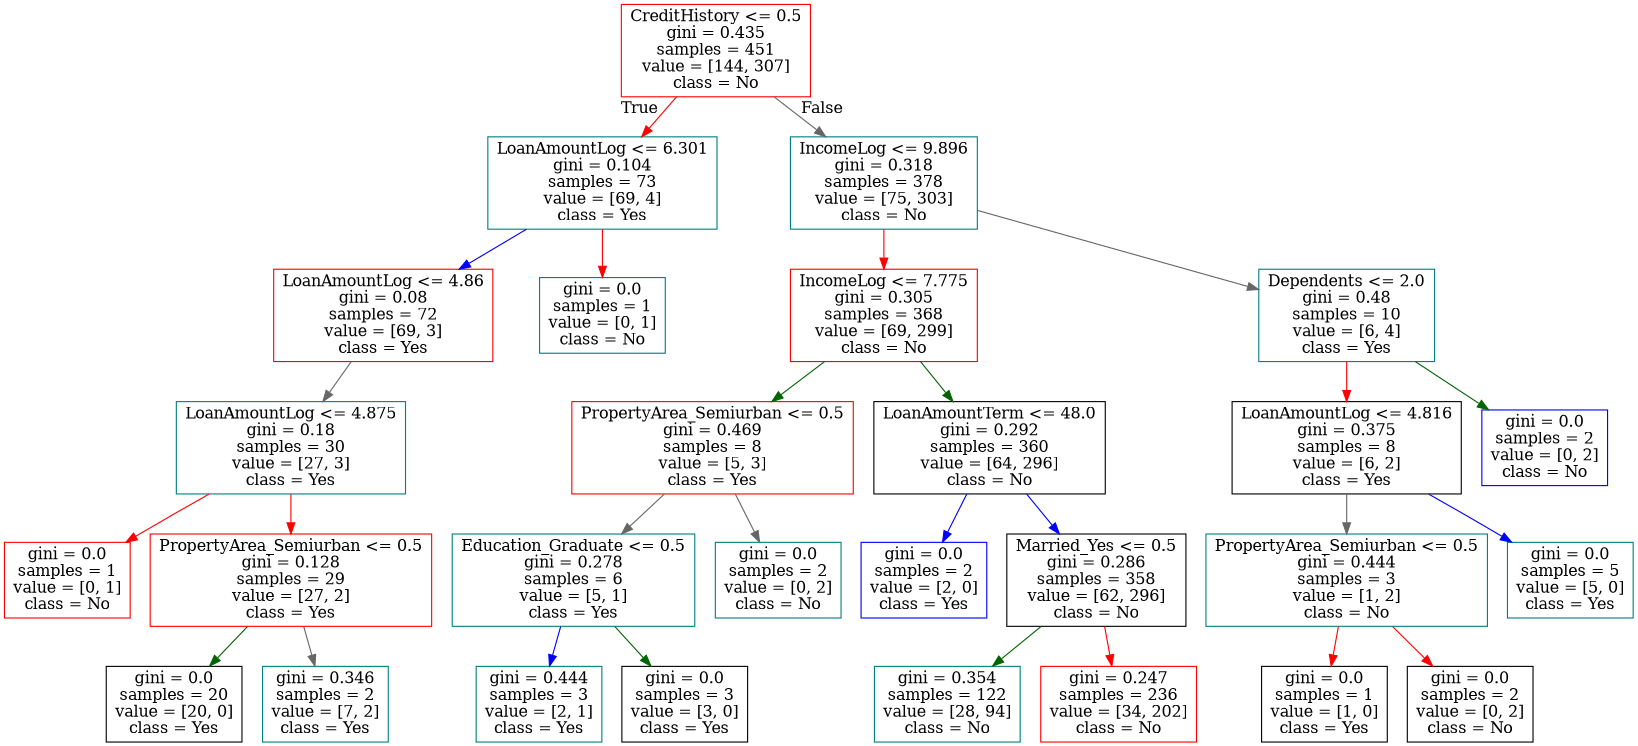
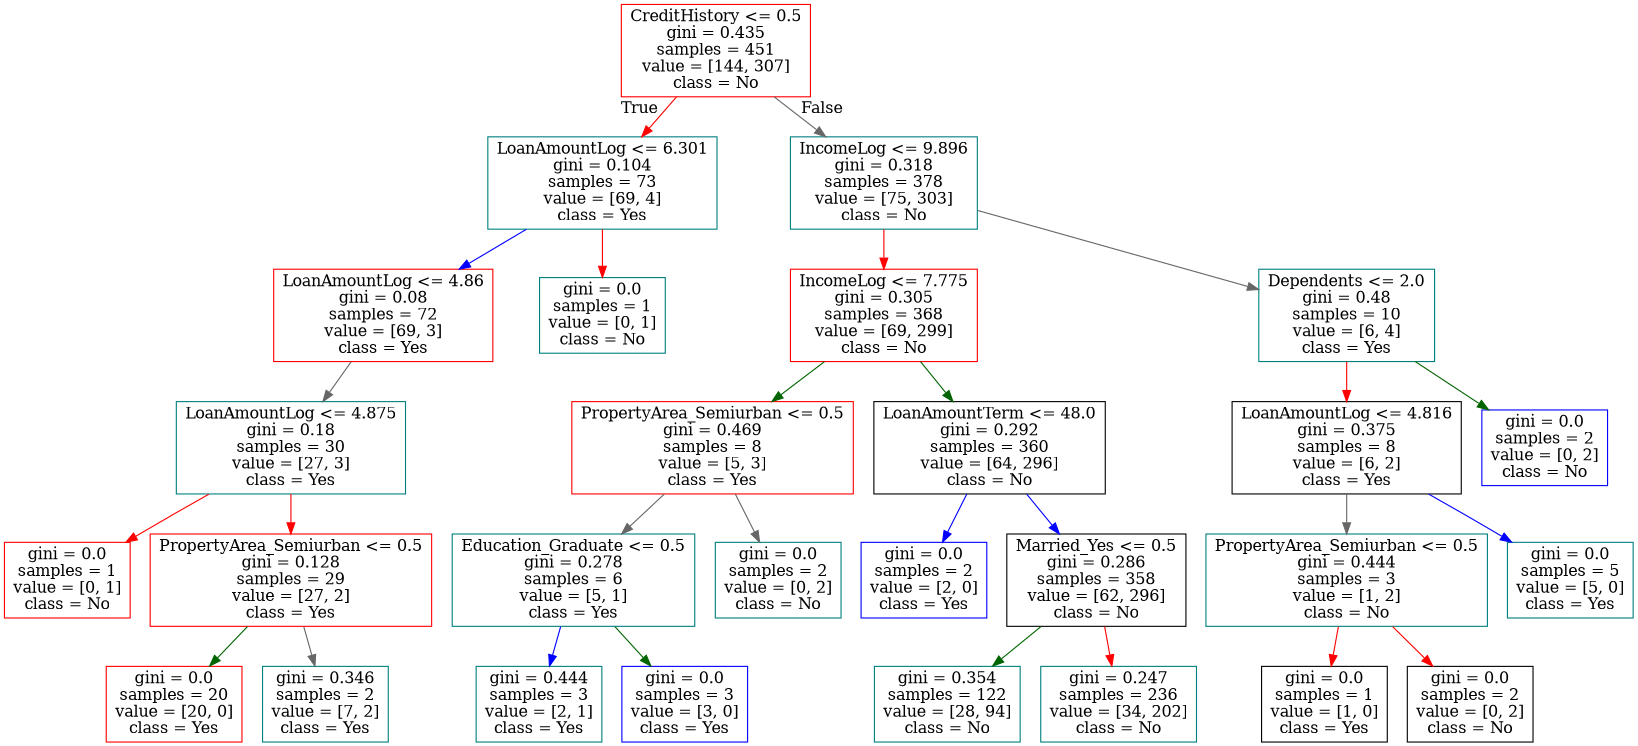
  digraph {
    node [color=teal shape=box]
    edge [color=red]
    n1 [color=red label="CreditHistory <= 0.5\ngini = 0.435\nsamples = 451\nvalue = [144, 307]\nclass = No"]
    n2 [label="LoanAmountLog <= 6.301\ngini = 0.104\nsamples = 73\nvalue = [69, 4]\nclass = Yes"]
    n3 [label="IncomeLog <= 9.896\ngini = 0.318\nsamples = 378\nvalue = [75, 303]\nclass = No"]
    n4 [color=red label="LoanAmountLog <= 4.86\ngini = 0.08\nsamples = 72\nvalue = [69, 3]\nclass = Yes"]
    n5 [label="gini = 0.0\nsamples = 1\nvalue = [0, 1]\nclass = No"]
    n6 [color=red label="IncomeLog <= 7.775\ngini = 0.305\nsamples = 368\nvalue = [69, 299]\nclass = No"]
    n7 [label="Dependents <= 2.0\ngini = 0.48\nsamples = 10\nvalue = [6, 4]\nclass = Yes"]
    n8 [label="LoanAmountLog <= 4.875\ngini = 0.18\nsamples = 30\nvalue = [27, 3]\nclass = Yes"]
    n9 [color=red label="gini = 0.0\nsamples = 1\nvalue = [0, 1]\nclass = No"]
    n10 [color=red label="PropertyArea_Semiurban <= 0.5\ngini = 0.128\nsamples = 29\nvalue = [27, 2]\nclass = Yes"]
-   n11 [color=black label="gini = 0.0\nsamples = 20\nvalue = [20, 0]\nclass = Yes"]
+   n11 [color=red label="gini = 0.0\nsamples = 20\nvalue = [20, 0]\nclass = Yes"]
    n12 [label="gini = 0.346\nsamples = 2\nvalue = [7, 2]\nclass = Yes"]
    n13 [color=red label="PropertyArea_Semiurban <= 0.5\ngini = 0.469\nsamples = 8\nvalue = [5, 3]\nclass = Yes"]
    n14 [color=black label="LoanAmountTerm <= 48.0\ngini = 0.292\nsamples = 360\nvalue = [64, 296]\nclass = No"]
    n15 [color=black label="LoanAmountLog <= 4.816\ngini = 0.375\nsamples = 8\nvalue = [6, 2]\nclass = Yes"]
    n16 [color=blue label="gini = 0.0\nsamples = 2\nvalue = [0, 2]\nclass = No"]
    n17 [label="Education_Graduate <= 0.5\ngini = 0.278\nsamples = 6\nvalue = [5, 1]\nclass = Yes"]
    n18 [label="gini = 0.0\nsamples = 2\nvalue = [0, 2]\nclass = No"]
    n19 [color=blue label="gini = 0.0\nsamples = 2\nvalue = [2, 0]\nclass = Yes"]
    n20 [color=black label="Married_Yes <= 0.5\ngini = 0.286\nsamples = 358\nvalue = [62, 296]\nclass = No"]
    n21 [label="gini = 0.444\nsamples = 3\nvalue = [2, 1]\nclass = Yes"]
-   n22 [color=black label="gini = 0.0\nsamples = 3\nvalue = [3, 0]\nclass = Yes"]
+   n22 [color=blue label="gini = 0.0\nsamples = 3\nvalue = [3, 0]\nclass = Yes"]
    n23 [label="gini = 0.354\nsamples = 122\nvalue = [28, 94]\nclass = No"]
-   n24 [color=red label="gini = 0.247\nsamples = 236\nvalue = [34, 202]\nclass = No"]
+   n24 [label="gini = 0.247\nsamples = 236\nvalue = [34, 202]\nclass = No"]
    n25 [label="PropertyArea_Semiurban <= 0.5\ngini = 0.444\nsamples = 3\nvalue = [1, 2]\nclass = No"]
    n26 [label="gini = 0.0\nsamples = 5\nvalue = [5, 0]\nclass = Yes"]
    n27 [color=black label="gini = 0.0\nsamples = 1\nvalue = [1, 0]\nclass = Yes"]
    n28 [color=black label="gini = 0.0\nsamples = 2\nvalue = [0, 2]\nclass = No"]
    n1 -> n2 [headlabel=True labelangle=45 labeldistance=2.5]
    n1 -> n3 [color=gray40 headlabel=False labelangle=-45 labeldistance=2.5]
    n2 -> n4 [color=blue]
    n2 -> n5
    n3 -> n6
    n3 -> n7 [color=gray40]
    n4 -> n8 [color=gray40]
    n6 -> n13 [color=darkgreen]
    n6 -> n14 [color=darkgreen]
    n7 -> n15
    n7 -> n16 [color=darkgreen]
    n8 -> n9
    n8 -> n10
    n10 -> n11 [color=darkgreen]
    n10 -> n12 [color=gray40]
    n13 -> n17 [color=gray40]
    n13 -> n18 [color=gray40]
    n14 -> n19 [color=blue]
    n14 -> n20 [color=blue]
    n15 -> n25 [color=gray40]
    n15 -> n26 [color=blue]
    n17 -> n21 [color=blue]
    n17 -> n22 [color=darkgreen]
    n20 -> n23 [color=darkgreen]
    n20 -> n24
    n25 -> n27
    n25 -> n28
  }
